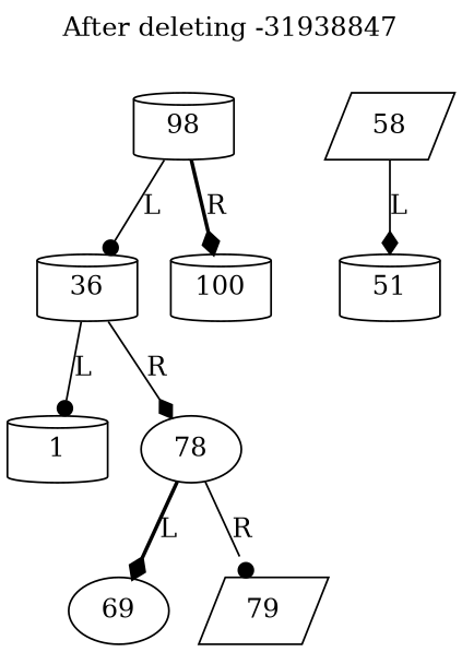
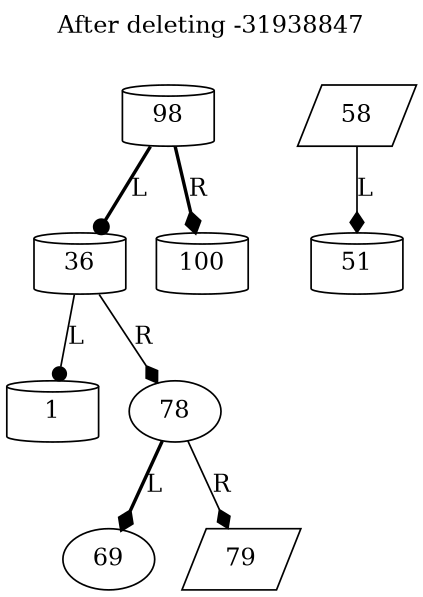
  digraph {
    label="After deleting -31938847"
    labelloc=t
    node [shape=cylinder]
    edge [arrowhead=diamond style=solid]
    98
    36
    100
    n4 [label=1]
    78 [shape=ellipse]
    69 [shape=ellipse]
    79 [shape=parallelogram]
    58 [shape=parallelogram]
    51
-   98 -> 36 [arrowhead=dot label=L]
+   98 -> 36 [arrowhead=dot label=L style=bold]
    98 -> 100 [label=R style=bold]
    36 -> n4 [arrowhead=dot label=L]
    36 -> 78 [label=R]
    78 -> 69 [label=L style=bold]
-   78 -> 79 [arrowhead=dot label=R]
+   78 -> 79 [label=R]
    58 -> 51 [label=L]
  }
